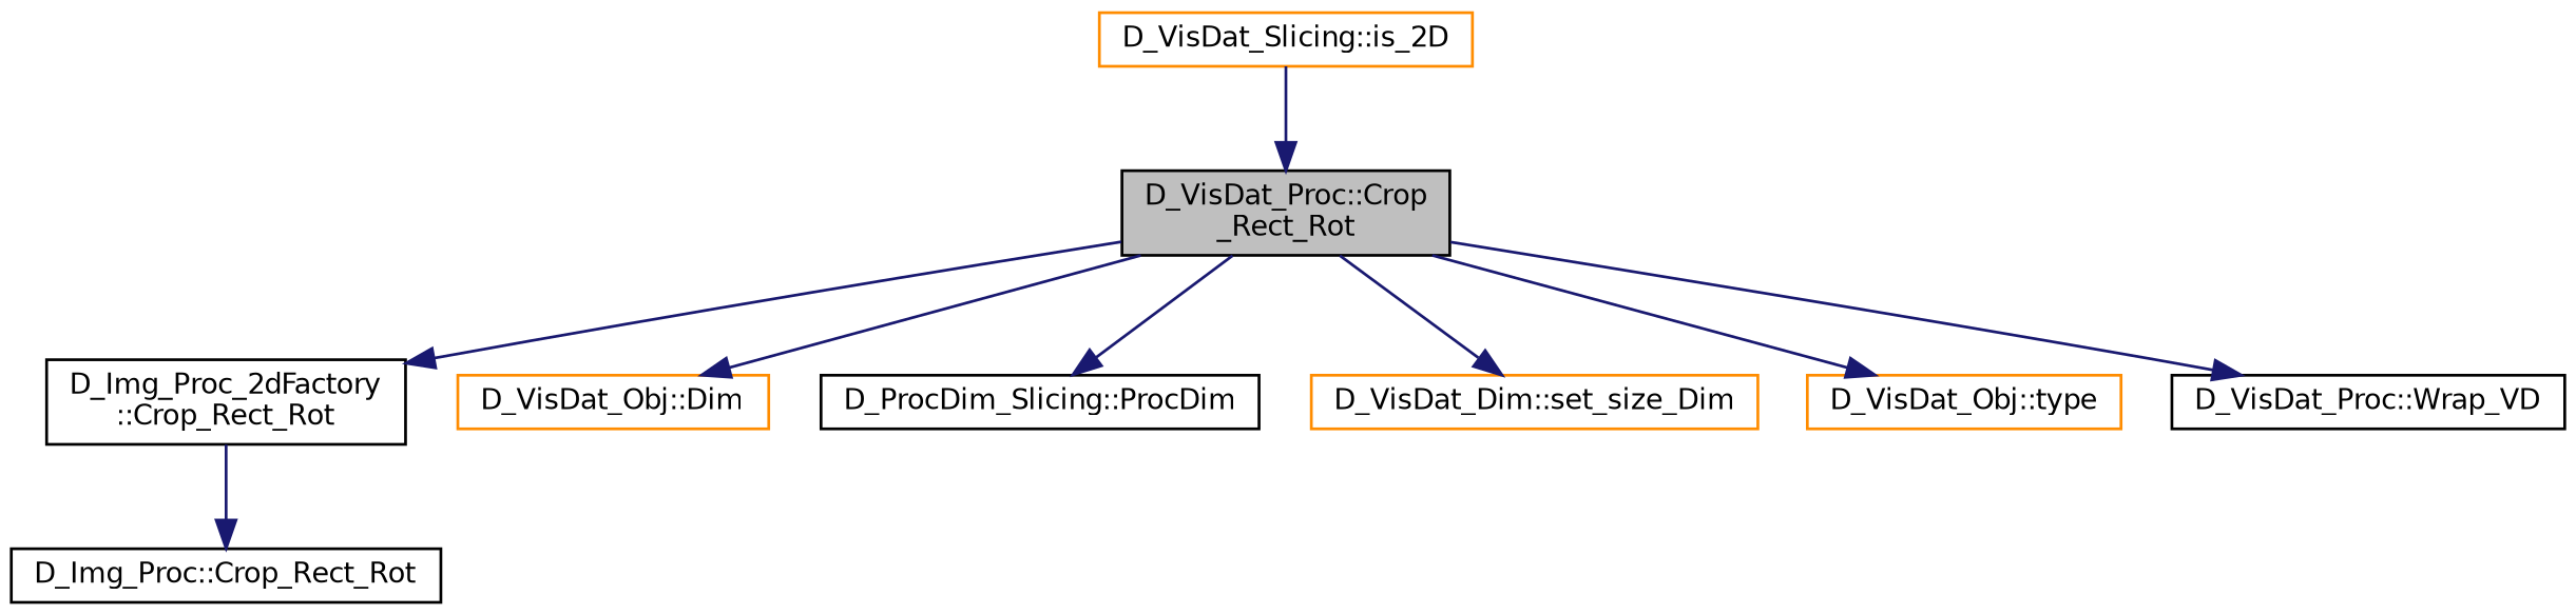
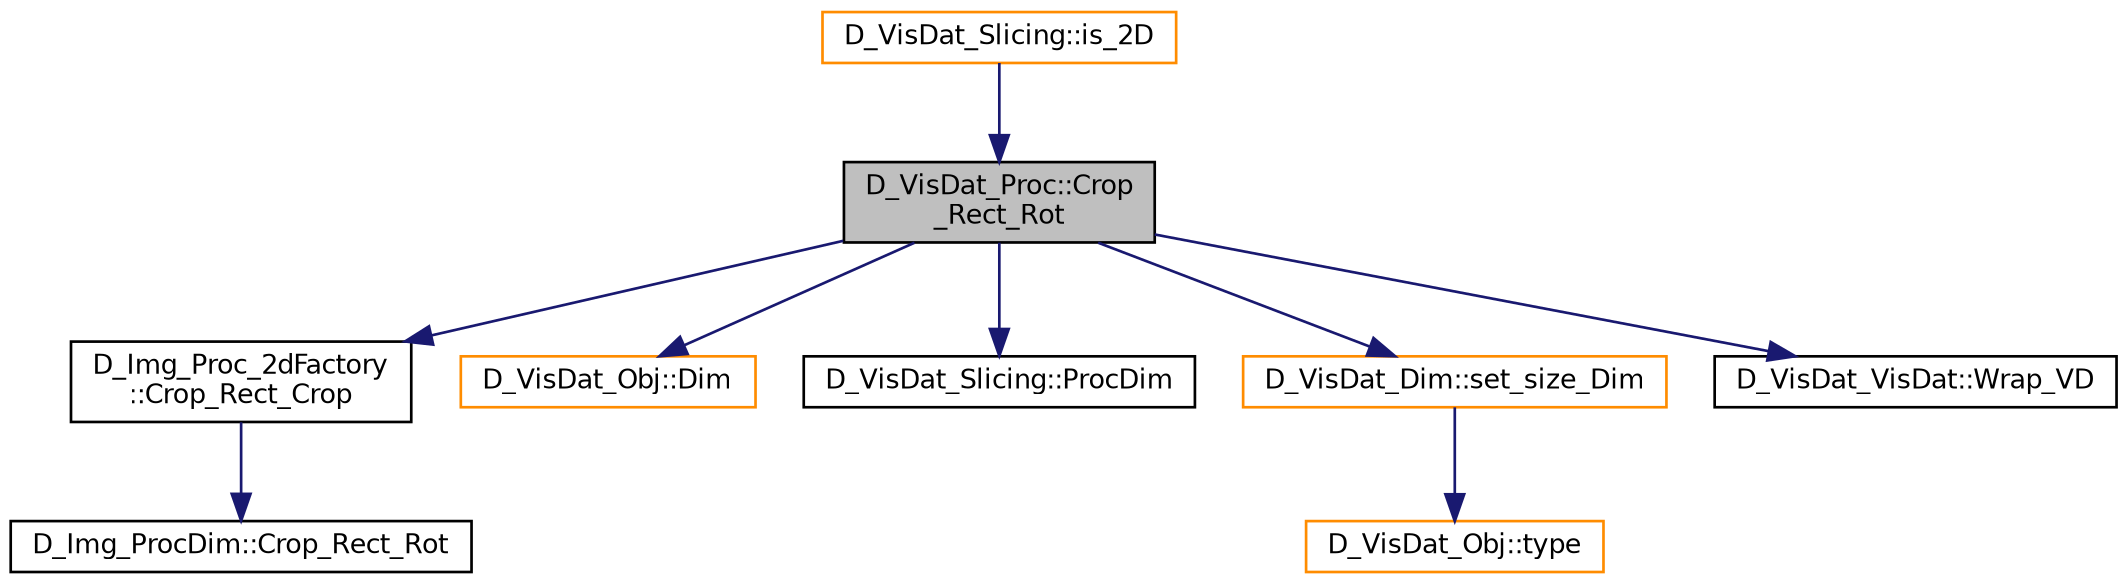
  digraph {
    rankdir=TB
    node [color=black fillcolor=white fontname=Helvetica fontsize=10 shape=record style=filled]
    edge [color=midnightblue fontname=Helvetica fontsize=10 labelfontname=Helvetica labelfontsize=10 style=solid]
    n1 [fillcolor=grey75 fontcolor=black height=0.2 label="D_VisDat_Proc::Crop\l_Rect_Rot" width=0.4]
-   n2 [height=0.2 label="D_Img_Proc_2dFactory\l::Crop_Rect_Rot" width=0.4]
+   n2 [height=0.2 label="D_Img_Proc_2dFactory\l::Crop_Rect_Crop" width=0.4]
    n3 [color=darkorange height=0.2 label="D_VisDat_Obj::Dim" width=0.4]
-   n4 [height=0.2 label="D_ProcDim_Slicing::ProcDim" width=0.4]
+   n4 [height=0.2 label="D_VisDat_Slicing::ProcDim" width=0.4]
    n5 [color=darkorange height=0.2 label="D_VisDat_Dim::set_size_Dim" width=0.4]
    n6 [color=darkorange height=0.2 label="D_VisDat_Obj::type" width=0.4]
-   n7 [height=0.2 label="D_VisDat_Proc::Wrap_VD" width=0.4]
-   n8 [height=0.2 label="D_Img_Proc::Crop_Rect_Rot" width=0.4]
+   n7 [height=0.2 label="D_VisDat_VisDat::Wrap_VD" width=0.4]
+   n8 [height=0.2 label="D_Img_ProcDim::Crop_Rect_Rot" width=0.4]
    n9 [color=darkorange height=0.2 label="D_VisDat_Slicing::is_2D" width=0.4]
    n1 -> n2
    n1 -> n3
    n1 -> n4
    n1 -> n5
-   n1 -> n6
+   n5 -> n6
    n1 -> n7
    n2 -> n8
    n9 -> n1
  }
